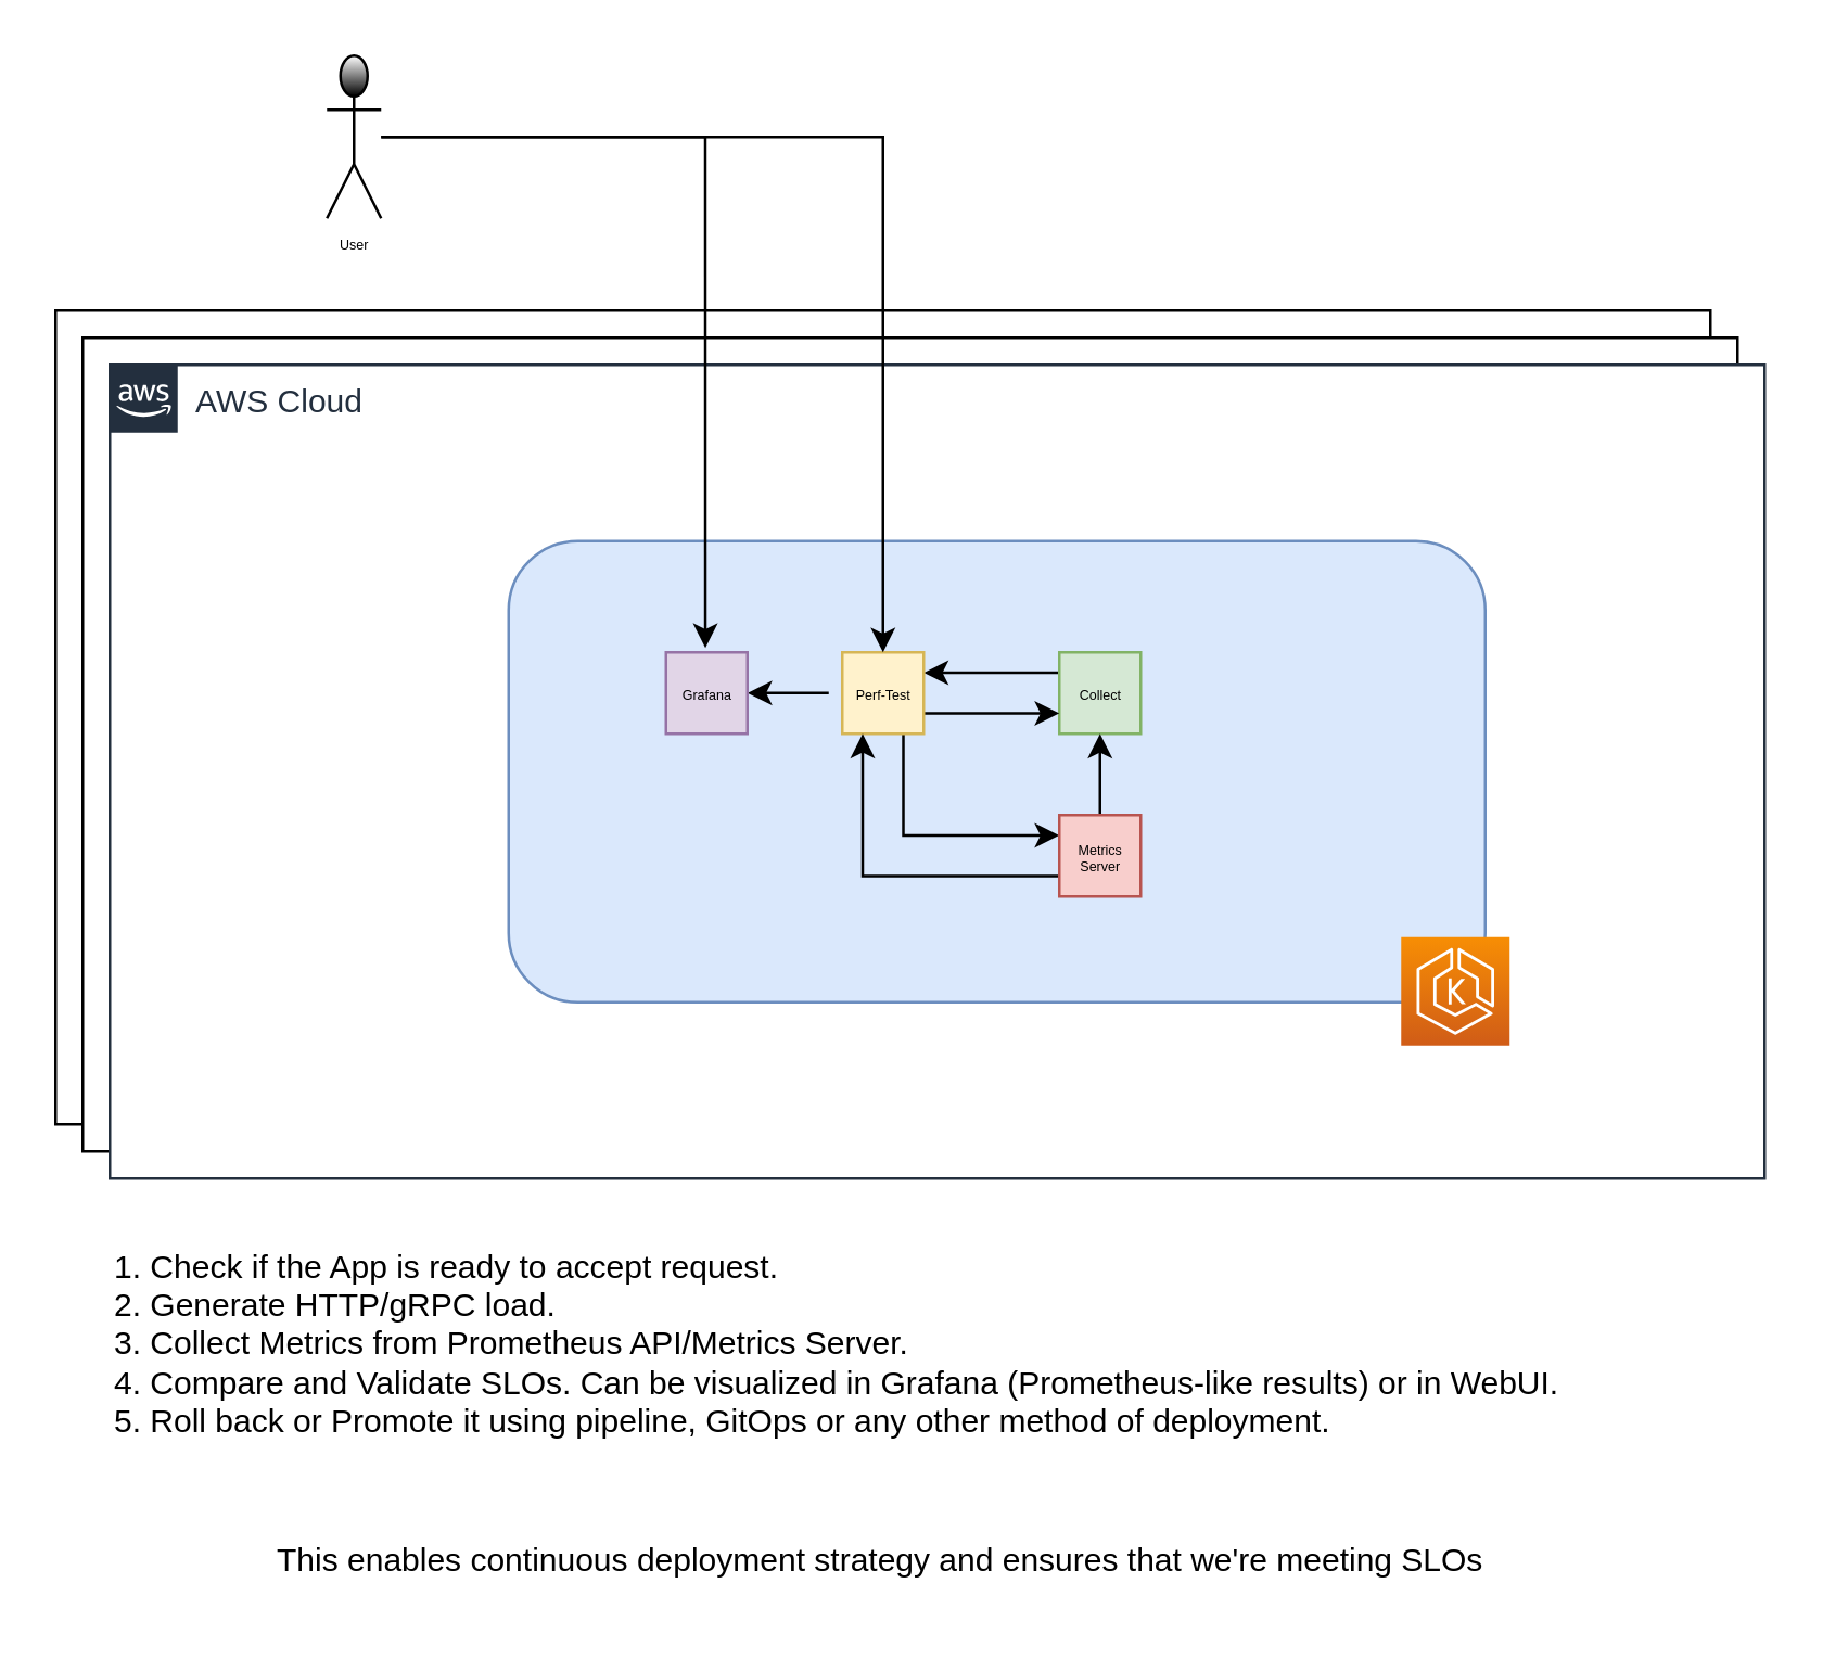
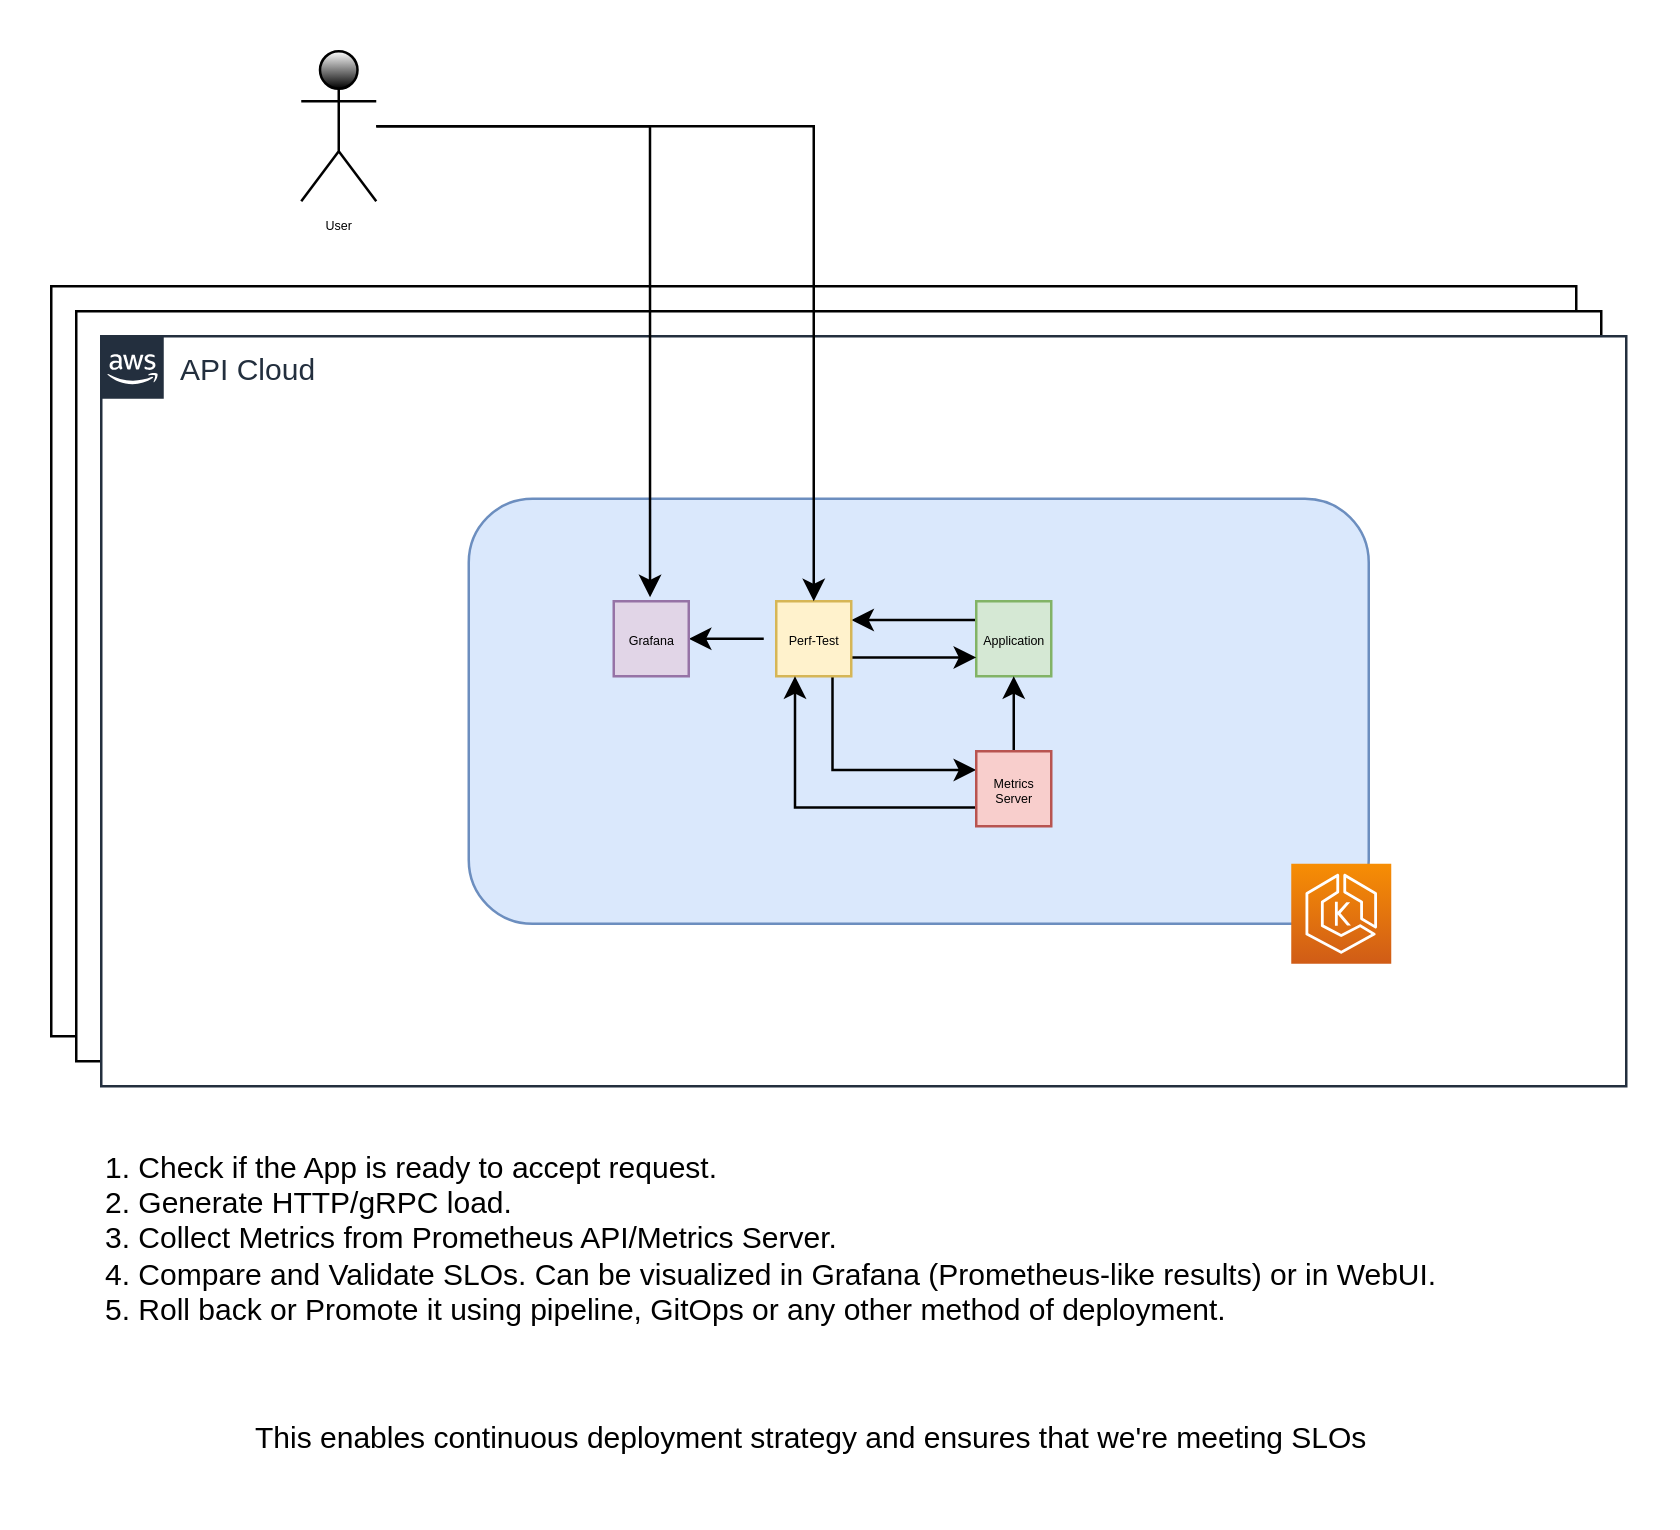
  <mxCell id="0" />
  <mxCell id="1" parent="0" />
  <mxCell id="2" value="" style="rounded=0;whiteSpace=wrap;html=1;labelBackgroundColor=#ffffff;fillColor=#ffffff;gradientColor=none;container=1;pointerEvents=0;collapsible=0;recursiveResize=0;" parent="1" vertex="1"><mxGeometry x="20" y="114" width="610" height="300" as="geometry" /></mxCell>
  <mxCell id="3" value="" style="rounded=0;whiteSpace=wrap;html=1;labelBackgroundColor=#ffffff;fillColor=#ffffff;gradientColor=none;container=1;pointerEvents=0;collapsible=0;recursiveResize=0;" parent="1" vertex="1"><mxGeometry x="30" y="124" width="610" height="300" as="geometry" /></mxCell>
- <mxCell id="4" value="AWS Cloud" style="points=[[0,0],[0.25,0],[0.5,0],[0.75,0],[1,0],[1,0.25],[1,0.5],[1,0.75],[1,1],[0.75,1],[0.5,1],[0.25,1],[0,1],[0,0.75],[0,0.5],[0,0.25]];outlineConnect=0;gradientColor=none;html=1;whiteSpace=wrap;fontSize=12;fontStyle=0;shape=mxgraph.aws4.group;grIcon=mxgraph.aws4.group_aws_cloud_alt;strokeColor=#232F3E;fillColor=#ffffff;verticalAlign=top;align=left;spacingLeft=30;fontColor=#232F3E;dashed=0;labelBackgroundColor=#ffffff;container=1;pointerEvents=0;collapsible=0;recursiveResize=0;" parent="1" vertex="1"><mxGeometry x="40" y="134" width="610" height="300" as="geometry" /></mxCell>
+ <mxCell id="4" value="API Cloud" style="points=[[0,0],[0.25,0],[0.5,0],[0.75,0],[1,0],[1,0.25],[1,0.5],[1,0.75],[1,1],[0.75,1],[0.5,1],[0.25,1],[0,1],[0,0.75],[0,0.5],[0,0.25]];outlineConnect=0;gradientColor=none;html=1;whiteSpace=wrap;fontSize=12;fontStyle=0;shape=mxgraph.aws4.group;grIcon=mxgraph.aws4.group_aws_cloud_alt;strokeColor=#232F3E;fillColor=#ffffff;verticalAlign=top;align=left;spacingLeft=30;fontColor=#232F3E;dashed=0;labelBackgroundColor=#ffffff;container=1;pointerEvents=0;collapsible=0;recursiveResize=0;" parent="1" vertex="1"><mxGeometry x="40" y="134" width="610" height="300" as="geometry" /></mxCell>
  <mxCell id="5" value="" style="rounded=1;whiteSpace=wrap;html=1;fillColor=#dae8fc;strokeColor=#6c8ebf;" vertex="1" parent="1"><mxGeometry x="187" y="199" width="360" height="170" as="geometry" /></mxCell>
  <mxCell id="6" value="" style="sketch=0;points=[[0,0,0],[0.25,0,0],[0.5,0,0],[0.75,0,0],[1,0,0],[0,1,0],[0.25,1,0],[0.5,1,0],[0.75,1,0],[1,1,0],[0,0.25,0],[0,0.5,0],[0,0.75,0],[1,0.25,0],[1,0.5,0],[1,0.75,0]];outlineConnect=0;fontColor=#232F3E;gradientColor=#F78E04;gradientDirection=north;fillColor=#D05C17;strokeColor=#ffffff;dashed=0;verticalLabelPosition=bottom;verticalAlign=top;align=center;html=1;fontSize=12;fontStyle=0;aspect=fixed;shape=mxgraph.aws4.resourceIcon;resIcon=mxgraph.aws4.eks;" vertex="1" parent="1"><mxGeometry x="516" y="345" width="40" height="40" as="geometry" /></mxCell>
  <mxCell id="7" style="edgeStyle=orthogonalEdgeStyle;rounded=0;orthogonalLoop=1;jettySize=auto;html=1;exitX=0;exitY=0.25;exitDx=0;exitDy=0;entryX=1;entryY=0.25;entryDx=0;entryDy=0;" edge="1" parent="1" source="8" target="11"><mxGeometry relative="1" as="geometry" /></mxCell>
  <mxCell id="8" value="" style="whiteSpace=wrap;html=1;aspect=fixed;fillColor=#d5e8d4;strokeColor=#82b366;" vertex="1" parent="1"><mxGeometry x="390" y="240" width="30" height="30" as="geometry" /></mxCell>
  <mxCell id="9" style="edgeStyle=orthogonalEdgeStyle;rounded=0;orthogonalLoop=1;jettySize=auto;html=1;exitX=1;exitY=0.75;exitDx=0;exitDy=0;entryX=0;entryY=0.75;entryDx=0;entryDy=0;" edge="1" parent="1" source="11" target="8"><mxGeometry relative="1" as="geometry" /></mxCell>
  <mxCell id="10" style="edgeStyle=orthogonalEdgeStyle;rounded=0;orthogonalLoop=1;jettySize=auto;html=1;exitX=0.75;exitY=1;exitDx=0;exitDy=0;entryX=0;entryY=0.25;entryDx=0;entryDy=0;fontSize=5;startArrow=none;startFill=0;" edge="1" parent="1" source="11" target="14"><mxGeometry relative="1" as="geometry" /></mxCell>
  <mxCell id="11" value="" style="whiteSpace=wrap;html=1;aspect=fixed;fillColor=#fff2cc;strokeColor=#d6b656;" vertex="1" parent="1"><mxGeometry x="310" y="240" width="30" height="30" as="geometry" /></mxCell>
  <mxCell id="12" style="edgeStyle=orthogonalEdgeStyle;rounded=0;orthogonalLoop=1;jettySize=auto;html=1;entryX=0.5;entryY=1;entryDx=0;entryDy=0;" edge="1" parent="1" source="14" target="8"><mxGeometry relative="1" as="geometry" /></mxCell>
  <mxCell id="13" style="edgeStyle=orthogonalEdgeStyle;rounded=0;orthogonalLoop=1;jettySize=auto;html=1;exitX=0;exitY=0.75;exitDx=0;exitDy=0;entryX=0.25;entryY=1;entryDx=0;entryDy=0;fontSize=5;startArrow=none;startFill=0;" edge="1" parent="1" source="14" target="11"><mxGeometry relative="1" as="geometry" /></mxCell>
  <mxCell id="14" value="" style="whiteSpace=wrap;html=1;aspect=fixed;fillColor=#f8cecc;strokeColor=#b85450;" vertex="1" parent="1"><mxGeometry x="390" y="300" width="30" height="30" as="geometry" /></mxCell>
  <mxCell id="15" value="1. Check if the App is ready to accept request.&lt;br&gt;2. Generate HTTP/gRPC load.&lt;br&gt;3. Collect Metrics from Prometheus API/Metrics Server.&lt;br&gt;4. Compare and Validate SLOs. Can be visualized in Grafana (Prometheus-like results) or in WebUI.&lt;br&gt;5. Roll back or Promote it using pipeline, GitOps or any other method of deployment." style="text;html=1;align=left;verticalAlign=middle;resizable=0;points=[];autosize=1;strokeColor=none;fillColor=none;" vertex="1" parent="1"><mxGeometry x="40" y="450" width="560" height="90" as="geometry" /></mxCell>
- <mxCell id="16" value="Collect" style="text;html=1;align=center;verticalAlign=middle;resizable=0;points=[];autosize=1;strokeColor=none;fillColor=none;fontSize=5;" vertex="1" parent="1"><mxGeometry x="380" y="245" width="50" height="20" as="geometry" /></mxCell>
+ <mxCell id="16" value="Application" style="text;html=1;align=center;verticalAlign=middle;resizable=0;points=[];autosize=1;strokeColor=none;fillColor=none;fontSize=5;" vertex="1" parent="1"><mxGeometry x="380" y="245" width="50" height="20" as="geometry" /></mxCell>
  <mxCell id="17" style="edgeStyle=orthogonalEdgeStyle;rounded=0;orthogonalLoop=1;jettySize=auto;html=1;entryX=1;entryY=0.5;entryDx=0;entryDy=0;fontSize=5;startArrow=none;startFill=0;" edge="1" parent="1" source="18" target="24"><mxGeometry relative="1" as="geometry" /></mxCell>
  <mxCell id="18" value="Perf-Test" style="text;html=1;align=center;verticalAlign=middle;resizable=0;points=[];autosize=1;strokeColor=none;fillColor=none;fontSize=5;" vertex="1" parent="1"><mxGeometry x="305" y="245" width="40" height="20" as="geometry" /></mxCell>
  <mxCell id="19" style="edgeStyle=orthogonalEdgeStyle;rounded=0;orthogonalLoop=1;jettySize=auto;html=1;entryX=0.488;entryY=-0.052;entryDx=0;entryDy=0;entryPerimeter=0;fontSize=5;startArrow=none;startFill=0;" edge="1" parent="1" source="21" target="23"><mxGeometry relative="1" as="geometry" /></mxCell>
  <mxCell id="20" style="edgeStyle=orthogonalEdgeStyle;rounded=0;orthogonalLoop=1;jettySize=auto;html=1;entryX=0.5;entryY=0;entryDx=0;entryDy=0;fontSize=5;startArrow=none;startFill=0;" edge="1" parent="1" source="21" target="11"><mxGeometry relative="1" as="geometry" /></mxCell>
- <mxCell id="21" value="User" style="shape=umlActor;verticalLabelPosition=bottom;verticalAlign=top;html=1;outlineConnect=0;fontSize=5;gradientColor=default;" vertex="1" parent="1"><mxGeometry x="120" y="20" width="20" height="60" as="geometry" /></mxCell>
+ <mxCell id="21" value="User" style="shape=umlActor;verticalLabelPosition=bottom;verticalAlign=top;html=1;outlineConnect=0;fontSize=5;gradientColor=default;" vertex="1" parent="1"><mxGeometry x="120" y="20" width="30" height="60" as="geometry" /></mxCell>
  <mxCell id="22" value="Metrics&lt;br&gt;Server" style="text;html=1;align=center;verticalAlign=middle;resizable=0;points=[];autosize=1;strokeColor=none;fillColor=none;fontSize=5;" vertex="1" parent="1"><mxGeometry x="385" y="300" width="40" height="30" as="geometry" /></mxCell>
  <mxCell id="23" value="Metrics&lt;br&gt;Server" style="text;html=1;align=center;verticalAlign=middle;resizable=0;points=[];autosize=1;strokeColor=none;fillColor=none;fontSize=5;" vertex="1" parent="1"><mxGeometry x="240" y="240" width="40" height="30" as="geometry" /></mxCell>
  <mxCell id="24" value="" style="whiteSpace=wrap;html=1;aspect=fixed;fillColor=#e1d5e7;strokeColor=#9673a6;" vertex="1" parent="1"><mxGeometry x="245" y="240" width="30" height="30" as="geometry" /></mxCell>
  <mxCell id="25" value="Grafana" style="text;html=1;align=center;verticalAlign=middle;resizable=0;points=[];autosize=1;strokeColor=none;fillColor=none;fontSize=5;" vertex="1" parent="1"><mxGeometry x="240" y="245" width="40" height="20" as="geometry" /></mxCell>
  <mxCell id="26" value="This enables continuous deployment strategy and ensures that we're meeting SLOs" style="text;html=1;align=left;verticalAlign=middle;resizable=0;points=[];autosize=1;strokeColor=none;fillColor=none;" vertex="1" parent="1"><mxGeometry x="100" y="560" width="470" height="30" as="geometry" /></mxCell>
